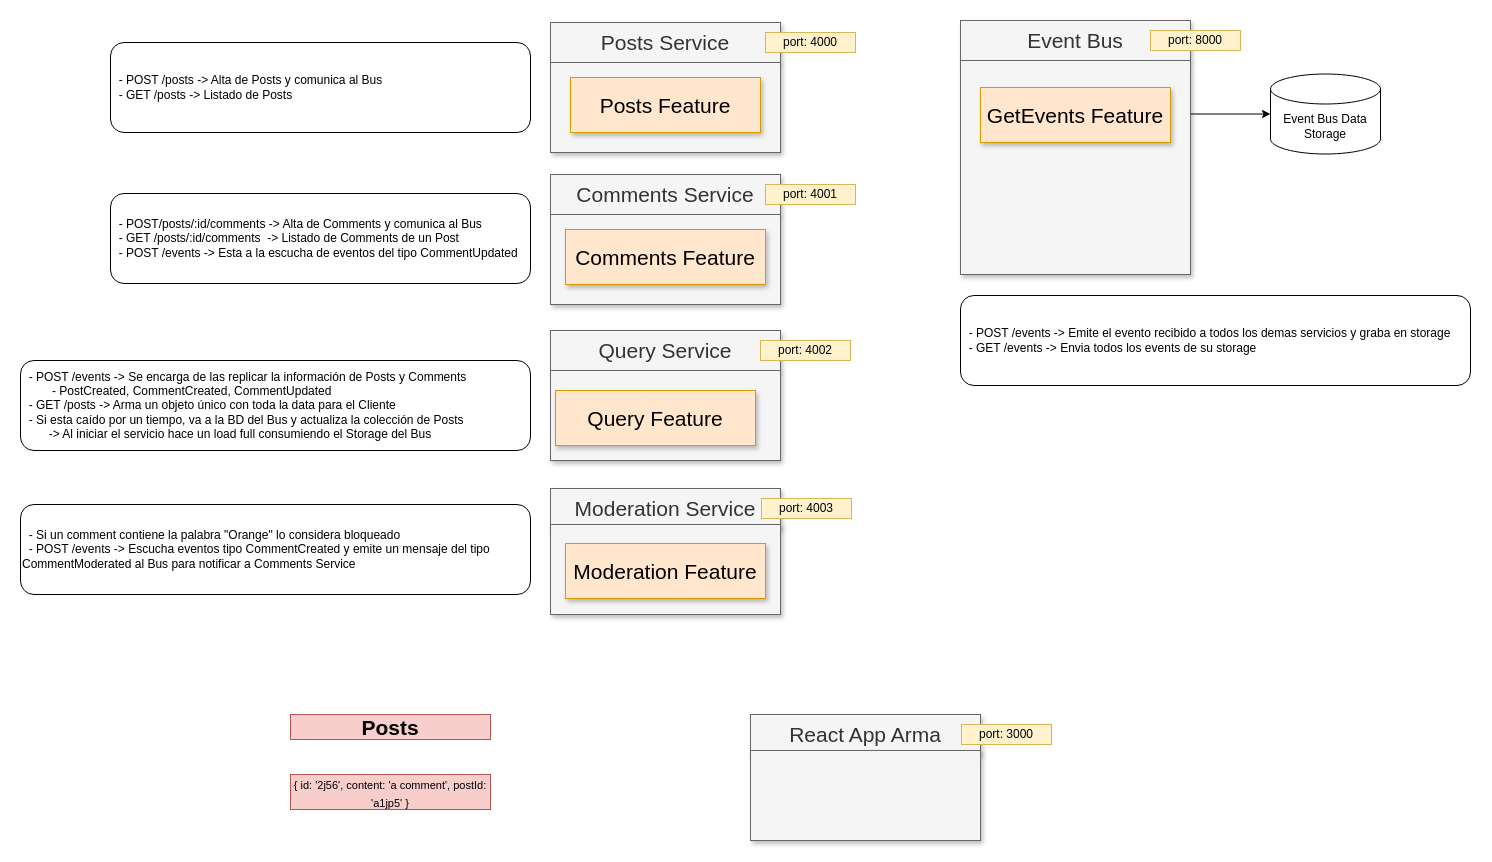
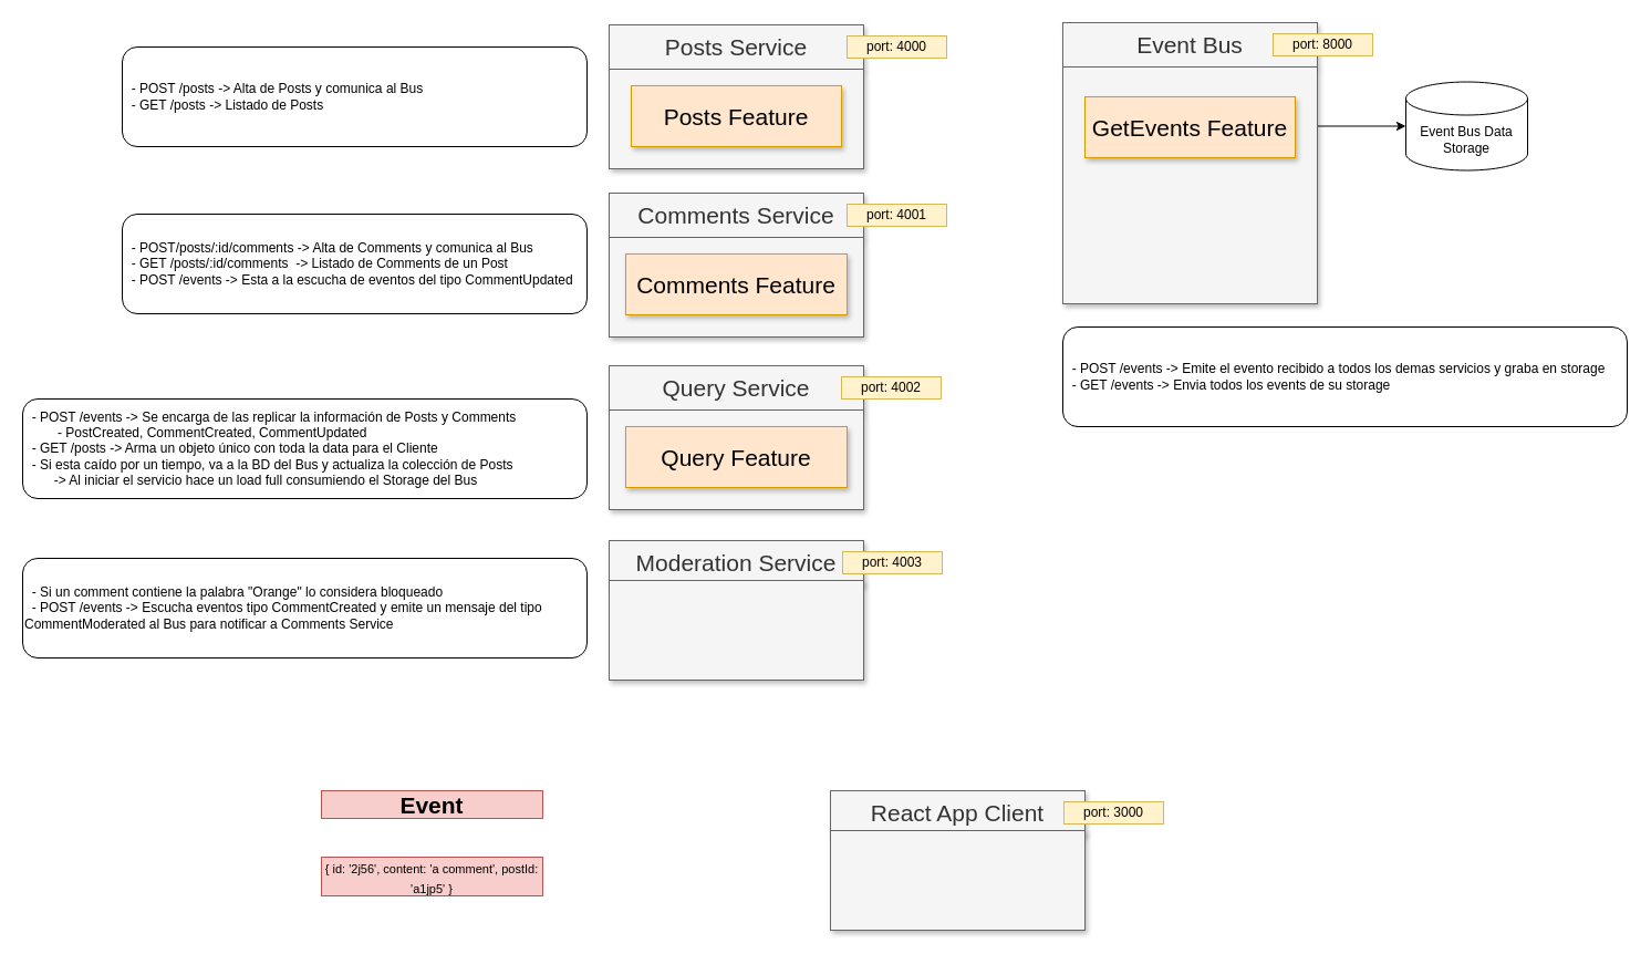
  <mxCell id="0" />
  <mxCell id="1" parent="0" />
  <mxCell id="2" value="Posts Service" style="rounded=0;whiteSpace=wrap;html=1;shadow=1;fontSize=21;align=center;fillColor=#f5f5f5;strokeColor=#666666;fontColor=#333333;fontStyle=0" parent="1" vertex="1"><mxGeometry x="550" y="22" width="230" height="40" as="geometry" /></mxCell>
  <mxCell id="3" value="" style="rounded=0;whiteSpace=wrap;html=1;shadow=1;fontSize=17;align=left;fillColor=#f5f5f5;strokeColor=#666666;fontColor=#333333;fontStyle=0" parent="1" vertex="1"><mxGeometry x="550" y="62" width="230" height="90" as="geometry" /></mxCell>
  <mxCell id="4" value="Posts Feature" style="whiteSpace=wrap;html=1;rounded=0;shadow=1;fontSize=21;align=center;fillColor=#ffe6cc;strokeColor=#d79b00;fontStyle=0" parent="1" vertex="1"><mxGeometry x="570" y="77" width="190" height="55" as="geometry" /></mxCell>
  <mxCell id="5" value="Comments Service" style="rounded=0;whiteSpace=wrap;html=1;shadow=1;fontSize=21;align=center;fillColor=#f5f5f5;strokeColor=#666666;fontColor=#333333;fontStyle=0" parent="1" vertex="1"><mxGeometry x="550" y="174" width="230" height="40" as="geometry" /></mxCell>
  <mxCell id="6" value="" style="rounded=0;whiteSpace=wrap;html=1;shadow=1;fontSize=17;align=left;fillColor=#f5f5f5;strokeColor=#666666;fontColor=#333333;fontStyle=0" parent="1" vertex="1"><mxGeometry x="550" y="214" width="230" height="90" as="geometry" /></mxCell>
  <mxCell id="7" value="Comments Feature" style="whiteSpace=wrap;html=1;rounded=0;shadow=1;fontSize=21;align=center;fillColor=#ffe6cc;strokeColor=#d79b00;fontStyle=0" parent="1" vertex="1"><mxGeometry x="565" y="229" width="200" height="55" as="geometry" /></mxCell>
  <mxCell id="8" value="Query Service" style="rounded=0;whiteSpace=wrap;html=1;shadow=1;fontSize=21;align=center;fillColor=#f5f5f5;strokeColor=#666666;fontColor=#333333;fontStyle=0" parent="1" vertex="1"><mxGeometry x="550" y="330" width="230" height="40" as="geometry" /></mxCell>
  <mxCell id="9" value="" style="rounded=0;whiteSpace=wrap;html=1;shadow=1;fontSize=17;align=left;fillColor=#f5f5f5;strokeColor=#666666;fontColor=#333333;fontStyle=0" parent="1" vertex="1"><mxGeometry x="550" y="370" width="230" height="90" as="geometry" /></mxCell>
- <mxCell id="10" value="Query Feature" style="whiteSpace=wrap;html=1;rounded=0;shadow=1;fontSize=21;align=center;fillColor=#ffe6cc;strokeColor=#d79b00;fontStyle=0" parent="1" vertex="1"><mxGeometry x="555" y="390" width="200" height="55" as="geometry" /></mxCell>
+ <mxCell id="10" value="Query Feature" style="whiteSpace=wrap;html=1;rounded=0;shadow=1;fontSize=21;align=center;fillColor=#ffe6cc;strokeColor=#d79b00;fontStyle=0" parent="1" vertex="1"><mxGeometry x="565" y="385" width="200" height="55" as="geometry" /></mxCell>
  <mxCell id="11" value="Event Bus" style="rounded=0;whiteSpace=wrap;html=1;shadow=1;fontSize=21;align=center;fillColor=#f5f5f5;strokeColor=#666666;fontColor=#333333;fontStyle=0" parent="1" vertex="1"><mxGeometry x="960" y="20" width="230" height="40" as="geometry" /></mxCell>
  <mxCell id="12" style="edgeStyle=orthogonalEdgeStyle;rounded=0;orthogonalLoop=1;jettySize=auto;html=1;exitX=1;exitY=0.25;exitDx=0;exitDy=0;" parent="1" source="13" target="21" edge="1"><mxGeometry relative="1" as="geometry" /></mxCell>
  <mxCell id="13" value="" style="rounded=0;whiteSpace=wrap;html=1;shadow=1;fontSize=17;align=left;fillColor=#f5f5f5;strokeColor=#666666;fontColor=#333333;" parent="1" vertex="1"><mxGeometry x="960" y="60" width="230" height="214" as="geometry" /></mxCell>
  <mxCell id="14" value="" style="group" parent="1" vertex="1" connectable="0"><mxGeometry x="810" y="164" width="280" height="115" as="geometry" /></mxCell>
  <mxCell id="15" value="" style="group;fontSize=8;" parent="1" vertex="1" connectable="0"><mxGeometry x="290" y="714" width="200" height="95" as="geometry" /></mxCell>
  <mxCell id="16" value="&lt;font style=&quot;font-size: 11px&quot;&gt;{ id: '2j56', content: 'a comment', postId: 'a1jp5' }&lt;/font&gt;" style="rounded=0;whiteSpace=wrap;html=1;shadow=0;fontSize=15;fillColor=#f8cecc;strokeColor=#b85450;" parent="15" vertex="1"><mxGeometry y="60" width="200" height="35" as="geometry" /></mxCell>
- <mxCell id="17" value="&lt;b&gt;Posts&lt;/b&gt;" style="rounded=0;whiteSpace=wrap;html=1;shadow=0;fontSize=21;fillColor=#f8cecc;strokeColor=#b85450;" parent="15" vertex="1"><mxGeometry width="200" height="25" as="geometry" /></mxCell>
+ <mxCell id="17" value="&lt;b&gt;Event&lt;/b&gt;" style="rounded=0;whiteSpace=wrap;html=1;shadow=0;fontSize=21;fillColor=#f8cecc;strokeColor=#b85450;" parent="15" vertex="1"><mxGeometry width="200" height="25" as="geometry" /></mxCell>
  <mxCell id="18" value="Moderation Service" style="rounded=0;whiteSpace=wrap;html=1;shadow=1;fontSize=21;align=center;fillColor=#f5f5f5;strokeColor=#666666;fontColor=#333333;fontStyle=0" parent="1" vertex="1"><mxGeometry x="550" y="488" width="230" height="40" as="geometry" /></mxCell>
  <mxCell id="19" value="" style="rounded=0;whiteSpace=wrap;html=1;shadow=1;fontSize=17;align=left;fillColor=#f5f5f5;strokeColor=#666666;fontColor=#333333;fontStyle=0" parent="1" vertex="1"><mxGeometry x="550" y="524" width="230" height="90" as="geometry" /></mxCell>
- <mxCell id="20" value="Moderation Feature" style="whiteSpace=wrap;html=1;rounded=0;shadow=1;fontSize=21;align=center;fillColor=#ffe6cc;strokeColor=#d79b00;fontStyle=0" parent="1" vertex="1"><mxGeometry x="565" y="543" width="200" height="55" as="geometry" /></mxCell>
  <mxCell id="21" value="Event Bus Data Storage" style="shape=cylinder3;whiteSpace=wrap;html=1;boundedLbl=1;backgroundOutline=1;size=15;" parent="1" vertex="1"><mxGeometry x="1270" y="73.5" width="110" height="80" as="geometry" /></mxCell>
  <mxCell id="22" value="&amp;nbsp; - POST /events -&amp;gt; Se encarga de las replicar la información de Posts y Comments&lt;br&gt;&amp;nbsp; &amp;nbsp; &amp;nbsp; &amp;nbsp; &amp;nbsp;-&amp;nbsp;PostCreated,&amp;nbsp;CommentCreated,&amp;nbsp;CommentUpdated&lt;span style=&quot;background-color: initial;&quot;&gt;&amp;nbsp;&lt;/span&gt;&lt;br&gt;&amp;nbsp; - GET /posts -&amp;gt; Arma un objeto único con toda la data para el Cliente&lt;br&gt;&amp;nbsp; - Si esta caído por un tiempo, va a la BD del Bus y actualiza la colección de Posts&lt;br&gt;&lt;span style=&quot;white-space: pre;&quot;&gt;&#09;&lt;/span&gt;-&amp;gt; Al iniciar el servicio hace un load full consumiendo el Storage del Bus" style="rounded=1;whiteSpace=wrap;html=1;align=left;" parent="1" vertex="1"><mxGeometry x="20" y="360" width="510" height="90" as="geometry" /></mxCell>
  <mxCell id="23" value="&amp;nbsp; - Si un comment contiene la palabra &quot;Orange&quot; lo considera bloqueado&lt;br&gt;&amp;nbsp; - POST /events -&amp;gt; Escucha eventos tipo CommentCreated y emite un mensaje del tipo CommentModerated al Bus para notificar a Comments Service" style="rounded=1;whiteSpace=wrap;html=1;align=left;" parent="1" vertex="1"><mxGeometry x="20" y="504" width="510" height="90" as="geometry" /></mxCell>
  <mxCell id="24" value="&lt;div style=&quot;text-align: left;&quot;&gt;&amp;nbsp; -&amp;nbsp;POST /posts -&amp;gt; Alta de Posts y comunica al Bus&lt;span style=&quot;background-color: initial;&quot;&gt;&amp;nbsp;&lt;/span&gt;&lt;/div&gt;&lt;div style=&quot;border-color: var(--border-color); text-align: justify;&quot;&gt;&amp;nbsp; -&amp;nbsp;GET /posts&lt;span style=&quot;border-color: var(--border-color); background-color: initial;&quot;&gt;&amp;nbsp;-&amp;gt; Listado de Posts&lt;/span&gt;&lt;/div&gt;" style="rounded=1;whiteSpace=wrap;html=1;align=left;" parent="1" vertex="1"><mxGeometry x="110" y="42" width="420" height="90" as="geometry" /></mxCell>
  <mxCell id="25" value="&amp;nbsp; - POST/posts/:id/comments -&amp;gt; Alta de Comments y comunica al Bus&lt;br&gt;&amp;nbsp; - GET /posts/:id/comments&amp;nbsp; -&amp;gt; Listado de Comments de un Post&lt;br&gt;&amp;nbsp; - POST /events -&amp;gt;&amp;nbsp;&lt;span style=&quot;background-color: initial;&quot;&gt;Esta a la escucha de eventos del tipo&amp;nbsp;&lt;/span&gt;CommentUpdated" style="rounded=1;whiteSpace=wrap;html=1;align=left;" parent="1" vertex="1"><mxGeometry x="110" y="193" width="420" height="90" as="geometry" /></mxCell>
  <mxCell id="26" value="port: 4000" style="text;html=1;strokeColor=#d6b656;fillColor=#fff2cc;align=center;verticalAlign=middle;whiteSpace=wrap;overflow=hidden;" vertex="1" parent="1"><mxGeometry x="765" y="32" width="90" height="20" as="geometry" /></mxCell>
  <mxCell id="27" value="port: 4001" style="text;html=1;strokeColor=#d6b656;fillColor=#fff2cc;align=center;verticalAlign=middle;whiteSpace=wrap;overflow=hidden;" vertex="1" parent="1"><mxGeometry x="765" y="184" width="90" height="20" as="geometry" /></mxCell>
  <mxCell id="28" value="port: 8000" style="text;html=1;strokeColor=#d6b656;fillColor=#fff2cc;align=center;verticalAlign=middle;whiteSpace=wrap;overflow=hidden;" vertex="1" parent="1"><mxGeometry x="1150" y="30" width="90" height="20" as="geometry" /></mxCell>
  <mxCell id="29" value="port: 4002" style="text;html=1;strokeColor=#d6b656;fillColor=#fff2cc;align=center;verticalAlign=middle;whiteSpace=wrap;overflow=hidden;" vertex="1" parent="1"><mxGeometry x="760" y="340" width="90" height="20" as="geometry" /></mxCell>
  <mxCell id="30" value="port: 4003" style="text;html=1;strokeColor=#d6b656;fillColor=#fff2cc;align=center;verticalAlign=middle;whiteSpace=wrap;overflow=hidden;" vertex="1" parent="1"><mxGeometry x="761" y="498" width="90" height="20" as="geometry" /></mxCell>
- <mxCell id="31" value="React App Arma" style="rounded=0;whiteSpace=wrap;html=1;shadow=1;fontSize=21;align=center;fillColor=#f5f5f5;strokeColor=#666666;fontColor=#333333;fontStyle=0" vertex="1" parent="1"><mxGeometry x="750" y="714" width="230" height="40" as="geometry" /></mxCell>
+ <mxCell id="31" value="React App Client" style="rounded=0;whiteSpace=wrap;html=1;shadow=1;fontSize=21;align=center;fillColor=#f5f5f5;strokeColor=#666666;fontColor=#333333;fontStyle=0" vertex="1" parent="1"><mxGeometry x="750" y="714" width="230" height="40" as="geometry" /></mxCell>
  <mxCell id="32" value="" style="rounded=0;whiteSpace=wrap;html=1;shadow=1;fontSize=17;align=left;fillColor=#f5f5f5;strokeColor=#666666;fontColor=#333333;fontStyle=0" vertex="1" parent="1"><mxGeometry x="750" y="750" width="230" height="90" as="geometry" /></mxCell>
  <mxCell id="33" value="port: 3000" style="text;html=1;strokeColor=#d6b656;fillColor=#fff2cc;align=center;verticalAlign=middle;whiteSpace=wrap;overflow=hidden;" vertex="1" parent="1"><mxGeometry x="961" y="724" width="90" height="20" as="geometry" /></mxCell>
  <mxCell id="34" value="GetEvents Feature" style="whiteSpace=wrap;html=1;rounded=0;shadow=1;fontSize=21;align=center;fillColor=#ffe6cc;strokeColor=#d79b00;fontStyle=0" vertex="1" parent="1"><mxGeometry x="980" y="87" width="190" height="55" as="geometry" /></mxCell>
  <mxCell id="35" value="&amp;nbsp; - POST /events -&amp;gt; Emite el evento recibido a todos los demas servicios y graba en storage&lt;br&gt;&amp;nbsp; - GET /events -&amp;gt; Envia todos los events de su storage" style="rounded=1;whiteSpace=wrap;html=1;align=left;" vertex="1" parent="1"><mxGeometry x="960" y="295" width="510" height="90" as="geometry" /></mxCell>
